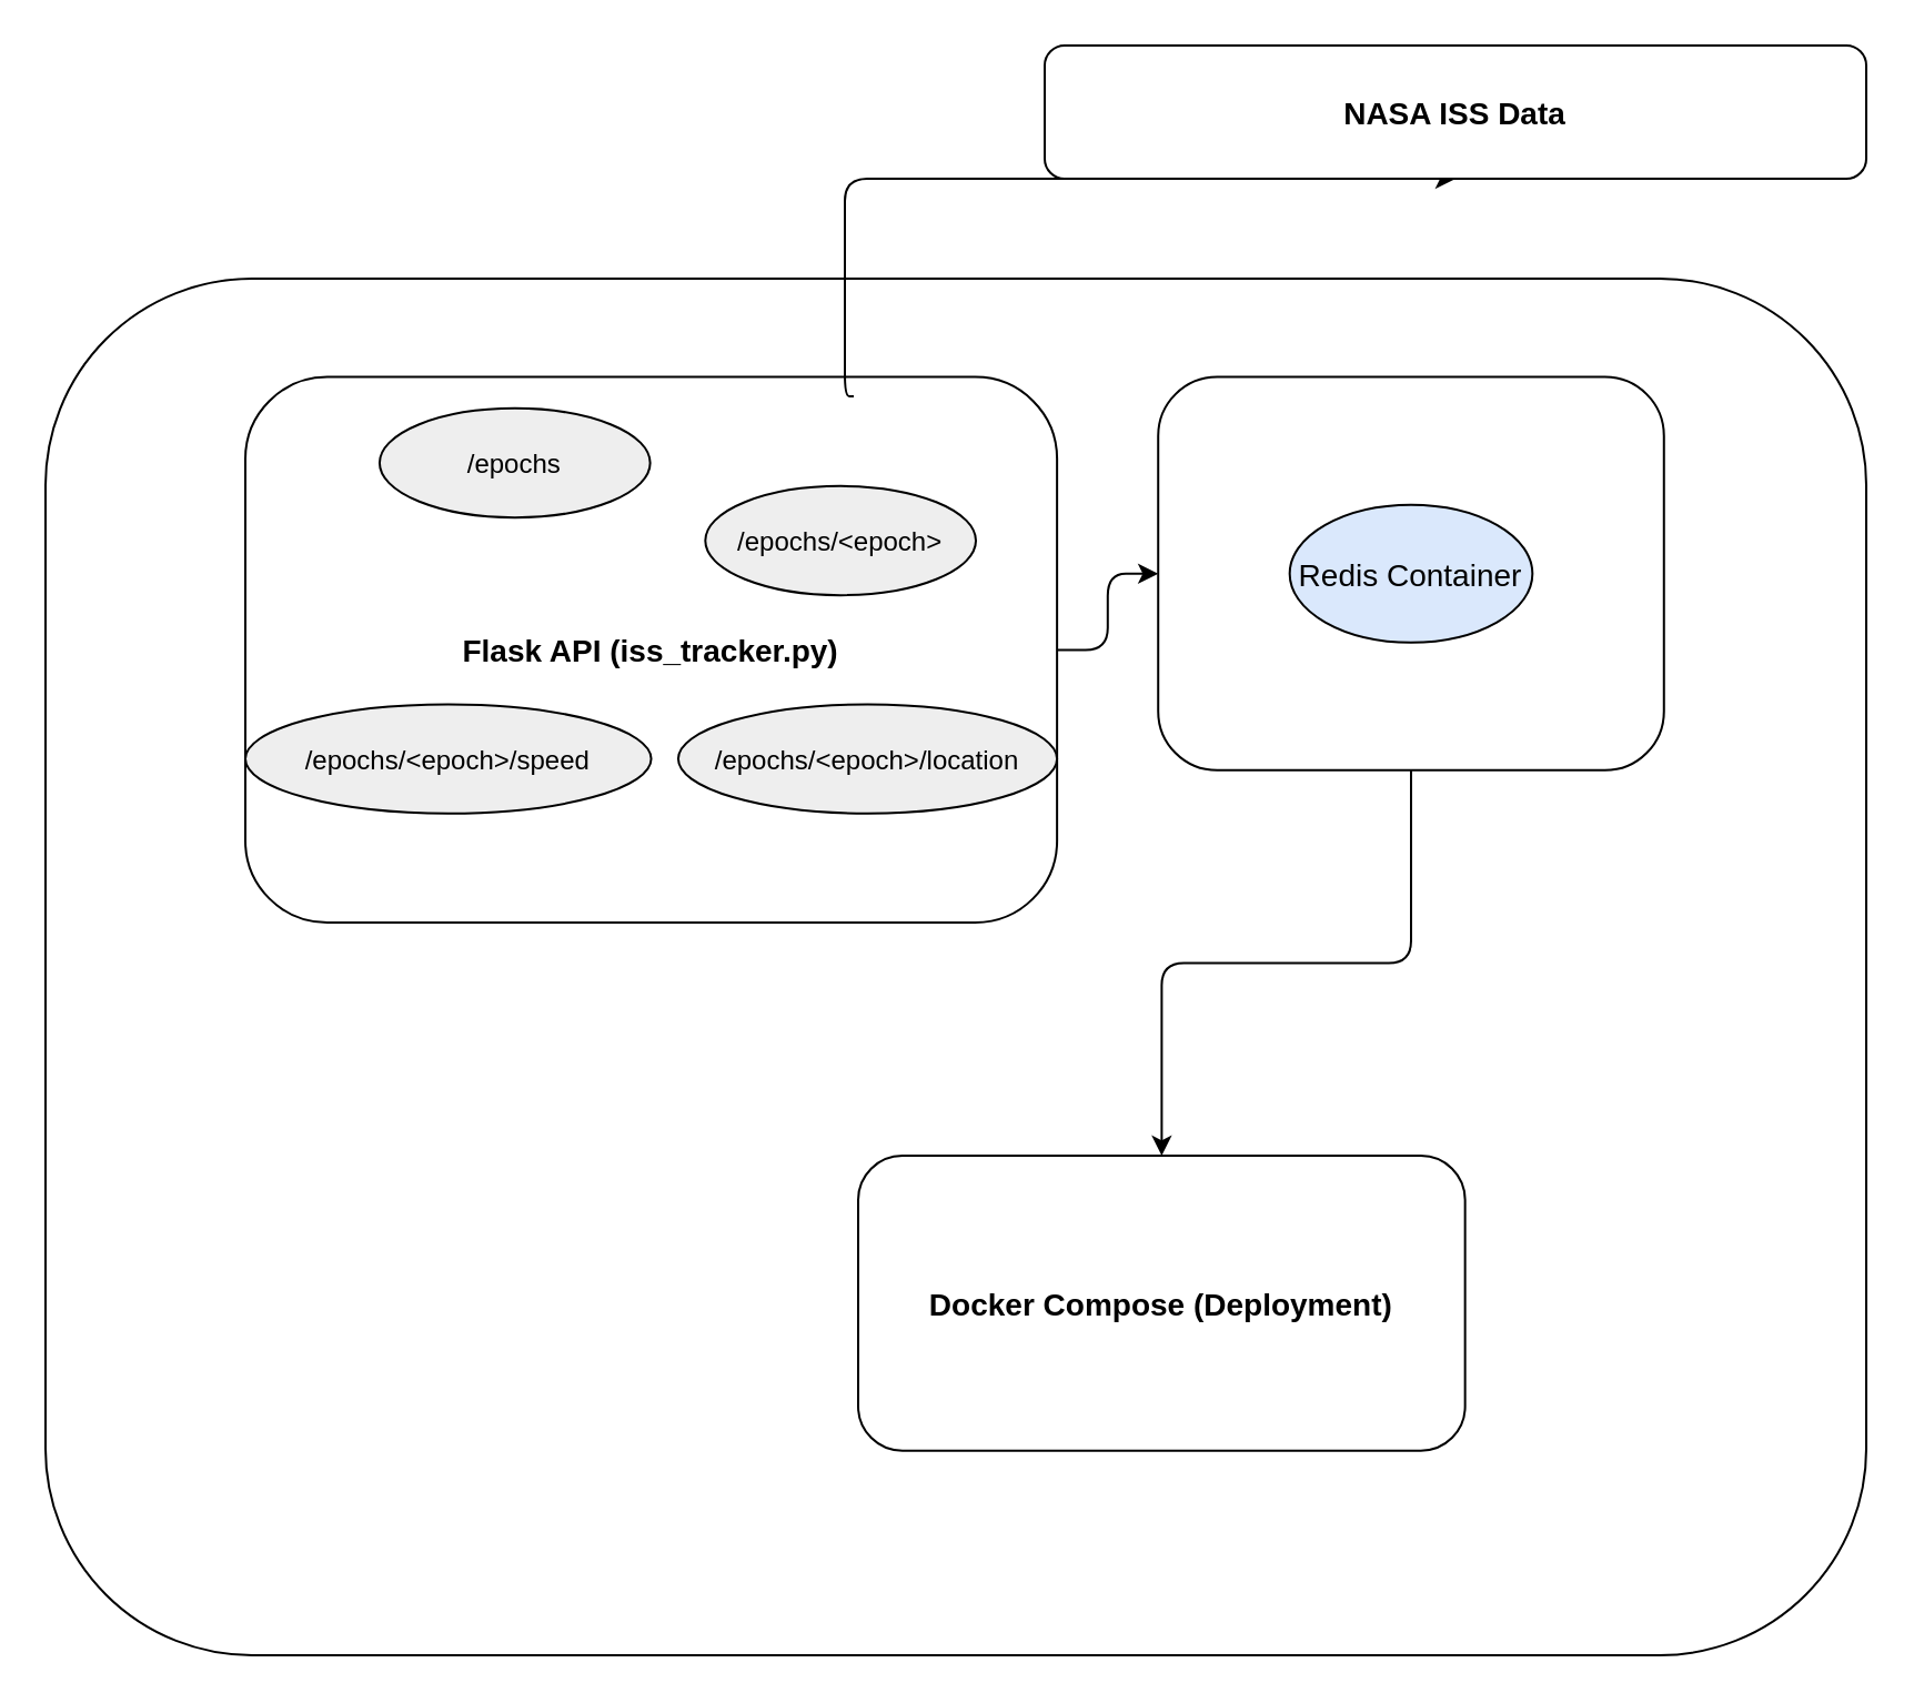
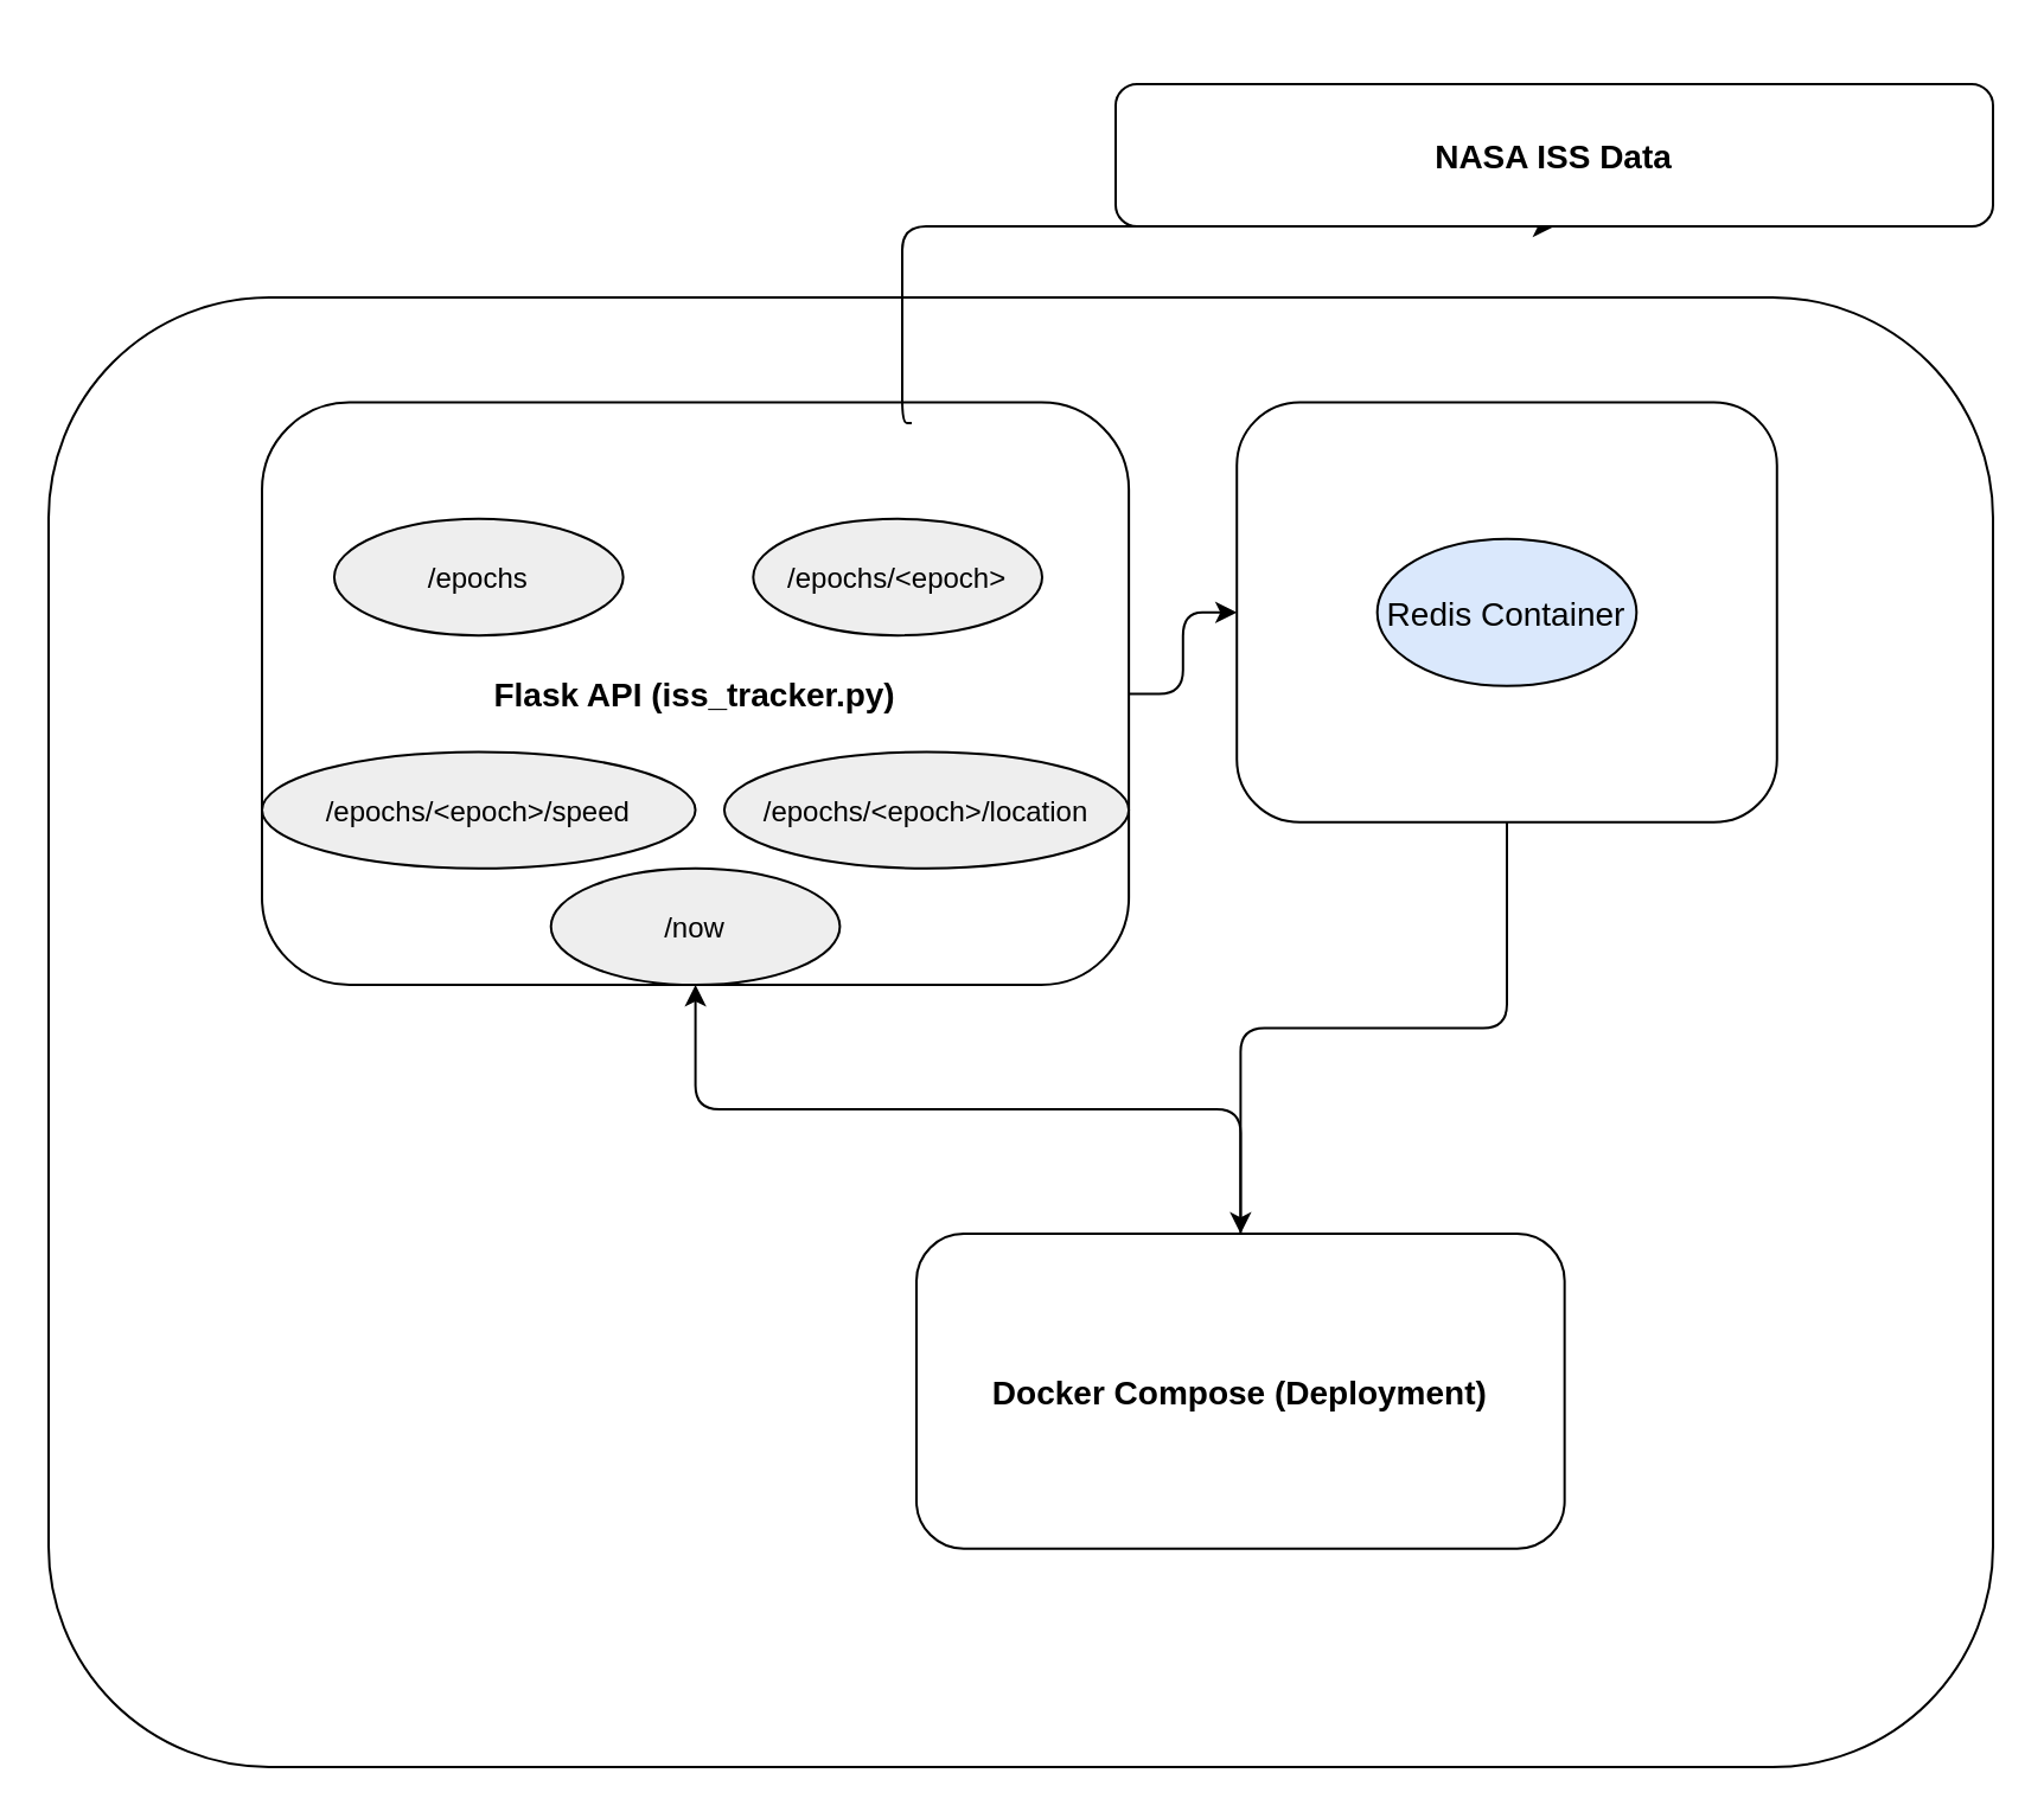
  <mxCell id="0" />
  <mxCell id="1" parent="0" />
  <mxCell id="2" value="" style="rounded=1;strokeColor=#000000;fontSize=16;fontStyle=1;fillColor=#FFFFFF" vertex="1" parent="1"><mxGeometry x="20" y="125" width="820" height="620" as="geometry" /></mxCell>
  <mxCell id="3" value="Flask API (iss_tracker.py)" style="rounded=1;strokeColor=#000000;fontSize=14;fontStyle=1;fillColor=#FFFFFF" vertex="1" parent="2"><mxGeometry x="90" y="44.29" width="365.56" height="245.71" as="geometry" /></mxCell>
- <mxCell id="4" value="/epochs" style="ellipse;strokeColor=#000000;fontSize=12;fillColor=#EEEEEE" vertex="1" parent="3"><mxGeometry x="60.463" y="14.142" width="121.853" height="49.142" as="geometry" /></mxCell>
+ <mxCell id="4" value="/epochs" style="ellipse;strokeColor=#000000;fontSize=12;fillColor=#EEEEEE" vertex="1" parent="3"><mxGeometry x="30.463" y="49.142" width="121.853" height="49.142" as="geometry" /></mxCell>
  <mxCell id="5" value="/epochs/&lt;epoch&gt;" style="ellipse;strokeColor=#000000;fontSize=12;fillColor=#EEEEEE" vertex="1" parent="3"><mxGeometry x="207.151" y="49.142" width="121.853" height="49.142" as="geometry" /></mxCell>
  <mxCell id="6" value="/epochs/&lt;epoch&gt;/speed" style="ellipse;strokeColor=#000000;fontSize=12;fillColor=#EEEEEE" vertex="1" parent="3"><mxGeometry y="147.426" width="182.78" height="49.142" as="geometry" /></mxCell>
  <mxCell id="7" value="/epochs/&lt;epoch&gt;/location" style="ellipse;strokeColor=#000000;fontSize=12;fillColor=#EEEEEE" vertex="1" parent="3"><mxGeometry x="194.965" y="147.426" width="170.595" height="49.142" as="geometry" /></mxCell>
+ <mxCell id="8" value="/now" style="ellipse;strokeColor=#000000;fontSize=12;fillColor=#EEEEEE" vertex="1" parent="3"><mxGeometry x="121.853" y="196.568" width="121.853" height="49.142" as="geometry" /></mxCell>
  <mxCell id="9" value="" style="rounded=1;strokeColor=#000000;fontSize=14;fontStyle=1;fillColor=#FFFFFF" vertex="1" parent="2"><mxGeometry x="501.111" y="44.286" width="227.778" height="177.143" as="geometry" /></mxCell>
  <mxCell id="10" value="Redis Container" style="ellipse;strokeColor=#000000;fontSize=14;fillColor=#dae8fc;" vertex="1" parent="9"><mxGeometry x="59.222" y="57.571" width="109.333" height="62" as="geometry" /></mxCell>
  <mxCell id="11" value="Docker Compose (Deployment)" style="rounded=1;strokeColor=#000000;fontSize=14;fontStyle=1;fillColor=#FFFFFF" vertex="1" parent="2"><mxGeometry x="366.004" y="395.004" width="273.333" height="132.857" as="geometry" /></mxCell>
  <mxCell id="12" style="edgeStyle=orthogonalEdgeStyle;strokeColor=#000000;entryX=0.5;entryY=1;entryDx=0;entryDy=0;" edge="1" parent="2" target="16"><mxGeometry relative="1" as="geometry"><mxPoint x="364" y="53" as="sourcePoint" /><Array as="points"><mxPoint x="360" y="53" /></Array></mxGeometry></mxCell>
  <mxCell id="13" style="edgeStyle=orthogonalEdgeStyle;strokeColor=#000000;" edge="1" parent="2" source="3" target="9"><mxGeometry relative="1" as="geometry" /></mxCell>
  <mxCell id="14" style="edgeStyle=orthogonalEdgeStyle;strokeColor=#000000;" edge="1" parent="2" source="9" target="11"><mxGeometry relative="1" as="geometry" /></mxCell>
- <mxCell id="16" value="NASA ISS Data" style="rounded=1;strokeColor=#000000;fontSize=14;fontStyle=1;fillColor=#FFFFFF" vertex="1" parent="1"><mxGeometry x="470" y="20" width="370" height="60" as="geometry" /></mxCell>
+ <mxCell id="15" style="edgeStyle=orthogonalEdgeStyle;strokeColor=#000000;" edge="1" parent="2" source="11" target="3"><mxGeometry relative="1" as="geometry" /></mxCell>
+ <mxCell id="16" value="NASA ISS Data" style="rounded=1;strokeColor=#000000;fontSize=14;fontStyle=1;fillColor=#FFFFFF" vertex="1" parent="1"><mxGeometry x="470" y="35" width="370" height="60" as="geometry" /></mxCell>
